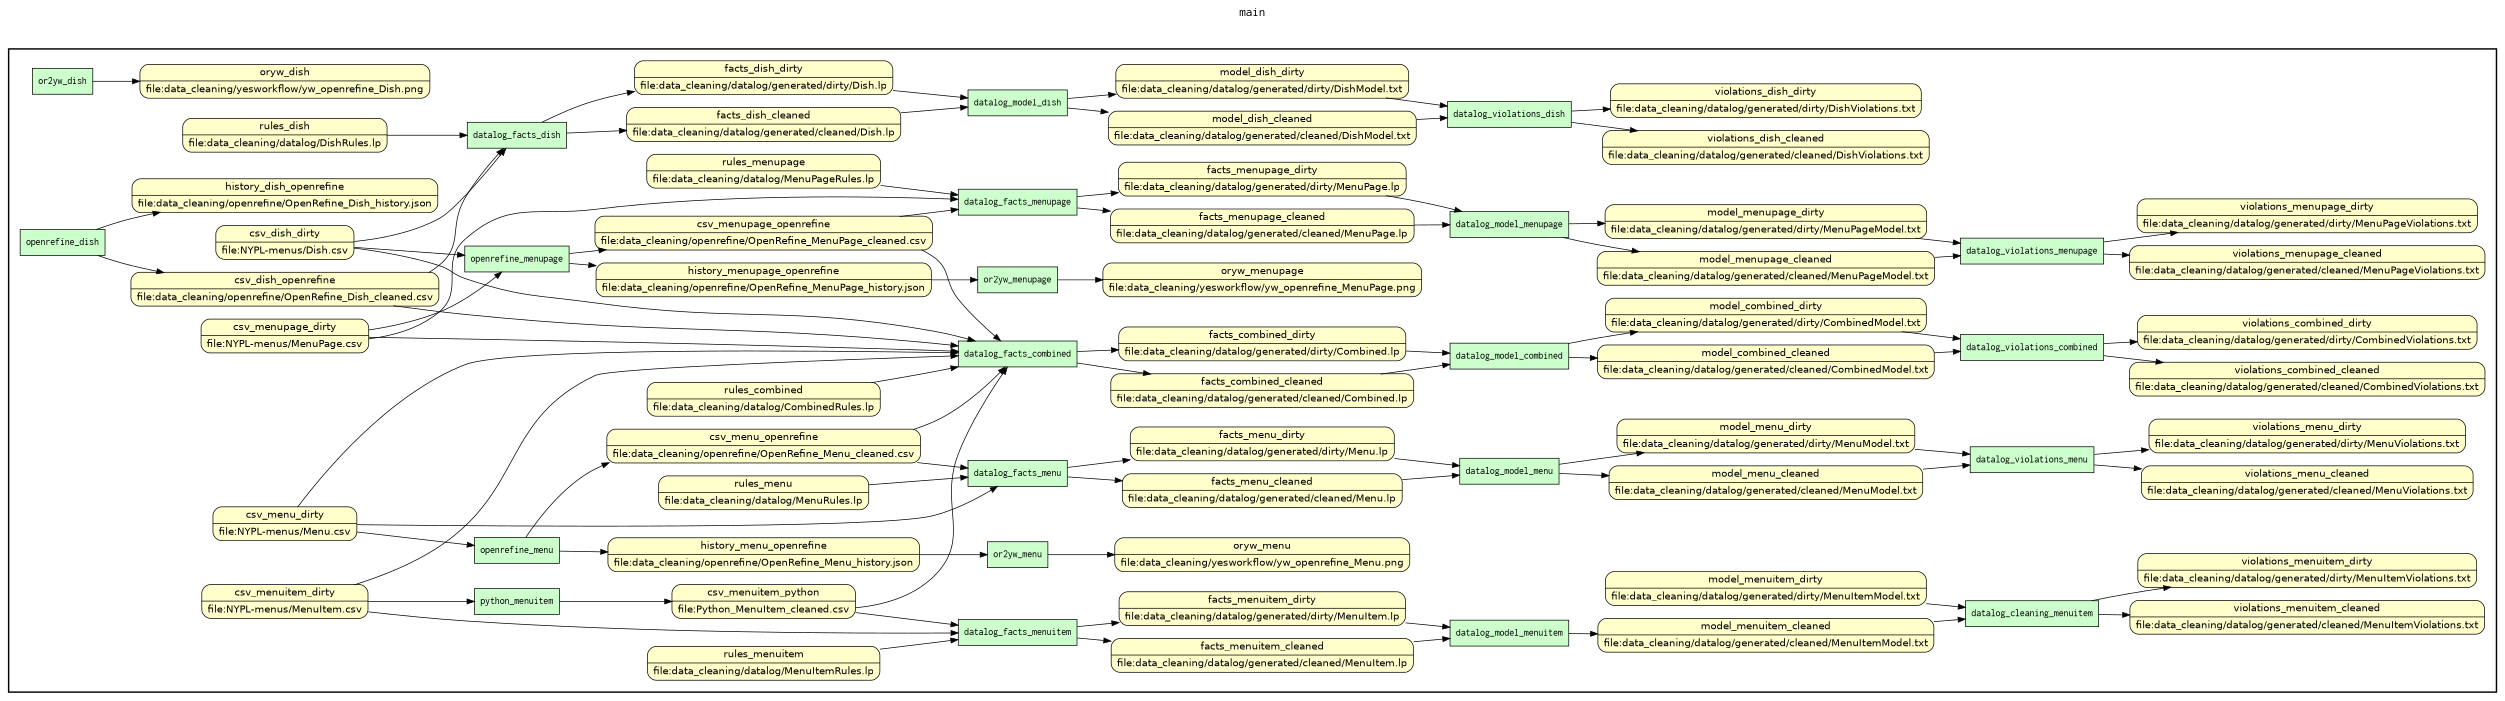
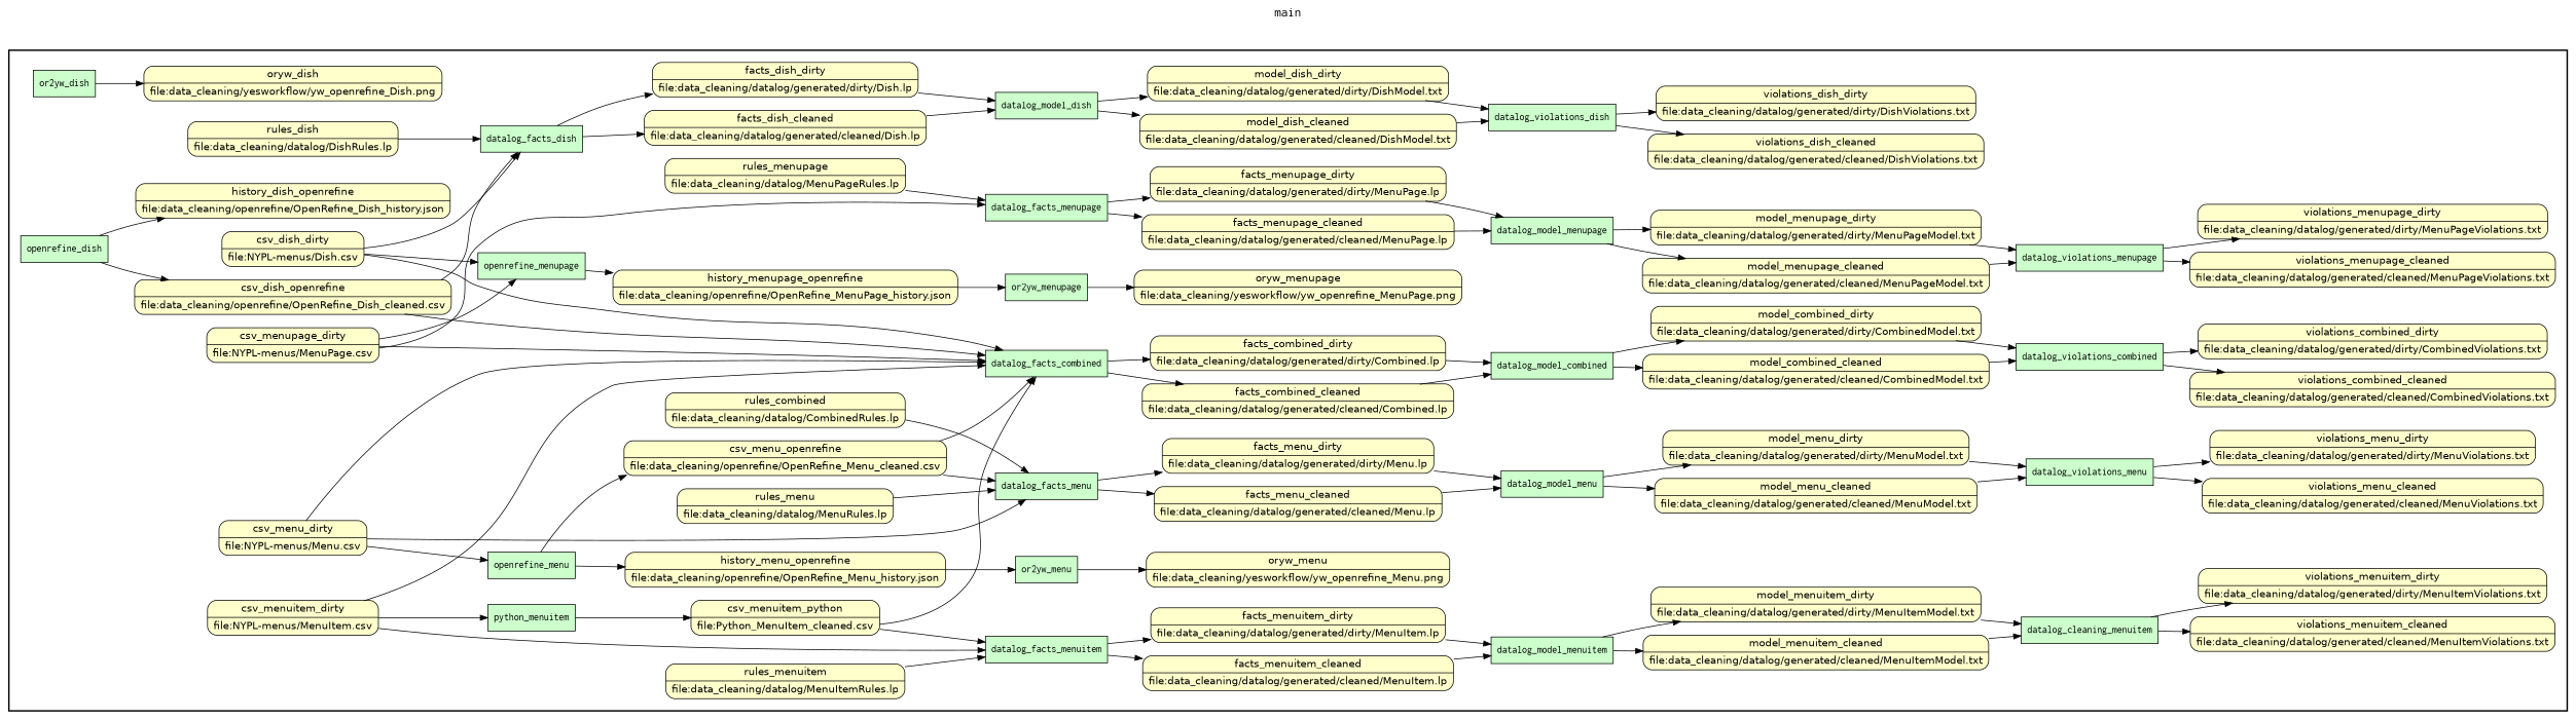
  digraph {
    fontname=Courier
    fontsize=18
    label=main
    labelloc=t
    rankdir=LR
    node [fillcolor="#FFFFCC" fontname=Helvetica peripheries=1 shape=record style="rounded,filled" rankdir=LR]
    openrefine_dish [fillcolor="#CCFFCC" fontname=Courier shape=box style=filled rankdir=""]
    n2 [label="{{<f0> csv_dish_openrefine |<f1> file\:data_cleaning/openrefine/OpenRefine_Dish_cleaned.csv}}"]
    n3 [label="{{<f0> history_dish_openrefine |<f1> file\:data_cleaning/openrefine/OpenRefine_Dish_history.json}}"]
    openrefine_menupage [fillcolor="#CCFFCC" fontname=Courier shape=box style=filled rankdir=""]
-   n5 [label="{{<f0> csv_menupage_openrefine |<f1> file\:data_cleaning/openrefine/OpenRefine_MenuPage_cleaned.csv}}"]
    n6 [label="{{<f0> history_menupage_openrefine |<f1> file\:data_cleaning/openrefine/OpenRefine_MenuPage_history.json}}"]
    openrefine_menu [fillcolor="#CCFFCC" fontname=Courier shape=box style=filled rankdir=""]
    n8 [label="{{<f0> csv_menu_openrefine |<f1> file\:data_cleaning/openrefine/OpenRefine_Menu_cleaned.csv}}"]
    n9 [label="{{<f0> history_menu_openrefine |<f1> file\:data_cleaning/openrefine/OpenRefine_Menu_history.json}}"]
    or2yw_dish [fillcolor="#CCFFCC" fontname=Courier shape=box style=filled rankdir=""]
    n11 [label="{{<f0> oryw_dish |<f1> file\:data_cleaning/yesworkflow/yw_openrefine_Dish.png}}"]
    or2yw_menupage [fillcolor="#CCFFCC" fontname=Courier shape=box style=filled rankdir=""]
    n13 [label="{{<f0> oryw_menupage |<f1> file\:data_cleaning/yesworkflow/yw_openrefine_MenuPage.png}}"]
    or2yw_menu [fillcolor="#CCFFCC" fontname=Courier shape=box style=filled rankdir=""]
    n15 [label="{{<f0> oryw_menu |<f1> file\:data_cleaning/yesworkflow/yw_openrefine_Menu.png}}"]
    python_menuitem [fillcolor="#CCFFCC" fontname=Courier shape=box style=filled rankdir=""]
    n17 [label="{{<f0> csv_menuitem_python |<f1> file\:Python_MenuItem_cleaned.csv}}"]
    datalog_facts_dish [fillcolor="#CCFFCC" fontname=Courier shape=box style=filled rankdir=""]
    n19 [label="{{<f0> facts_dish_cleaned |<f1> file\:data_cleaning/datalog/generated/cleaned/Dish.lp}}"]
    n20 [label="{{<f0> facts_dish_dirty |<f1> file\:data_cleaning/datalog/generated/dirty/Dish.lp}}"]
    datalog_model_dish [fillcolor="#CCFFCC" fontname=Courier shape=box style=filled rankdir=""]
    n22 [label="{{<f0> model_dish_cleaned |<f1> file\:data_cleaning/datalog/generated/cleaned/DishModel.txt}}"]
    n23 [label="{{<f0> model_dish_dirty |<f1> file\:data_cleaning/datalog/generated/dirty/DishModel.txt}}"]
    datalog_violations_dish [fillcolor="#CCFFCC" fontname=Courier shape=box style=filled rankdir=""]
    n25 [label="{{<f0> violations_dish_cleaned |<f1> file\:data_cleaning/datalog/generated/cleaned/DishViolations.txt}}"]
    n26 [label="{{<f0> violations_dish_dirty |<f1> file\:data_cleaning/datalog/generated/dirty/DishViolations.txt}}"]
    datalog_facts_menuitem [fillcolor="#CCFFCC" fontname=Courier shape=box style=filled rankdir=""]
    n28 [label="{{<f0> facts_menuitem_cleaned |<f1> file\:data_cleaning/datalog/generated/cleaned/MenuItem.lp}}"]
    n29 [label="{{<f0> facts_menuitem_dirty |<f1> file\:data_cleaning/datalog/generated/dirty/MenuItem.lp}}"]
    datalog_model_menuitem [fillcolor="#CCFFCC" fontname=Courier shape=box style=filled rankdir=""]
    n31 [label="{{<f0> model_menuitem_cleaned |<f1> file\:data_cleaning/datalog/generated/cleaned/MenuItemModel.txt}}"]
    n32 [label="{{<f0> model_menuitem_dirty |<f1> file\:data_cleaning/datalog/generated/dirty/MenuItemModel.txt}}"]
    n33 [fillcolor="#CCFFCC" fontname=Courier label=datalog_cleaning_menuitem shape=box style=filled rankdir=""]
    n34 [label="{{<f0> violations_menuitem_cleaned |<f1> file\:data_cleaning/datalog/generated/cleaned/MenuItemViolations.txt}}"]
    n35 [label="{{<f0> violations_menuitem_dirty |<f1> file\:data_cleaning/datalog/generated/dirty/MenuItemViolations.txt}}"]
    datalog_facts_menupage [fillcolor="#CCFFCC" fontname=Courier shape=box style=filled rankdir=""]
    n37 [label="{{<f0> facts_menupage_cleaned |<f1> file\:data_cleaning/datalog/generated/cleaned/MenuPage.lp}}"]
    n38 [label="{{<f0> facts_menupage_dirty |<f1> file\:data_cleaning/datalog/generated/dirty/MenuPage.lp}}"]
    datalog_model_menupage [fillcolor="#CCFFCC" fontname=Courier shape=box style=filled rankdir=""]
    n40 [label="{{<f0> model_menupage_cleaned |<f1> file\:data_cleaning/datalog/generated/cleaned/MenuPageModel.txt}}"]
    n41 [label="{{<f0> model_menupage_dirty |<f1> file\:data_cleaning/datalog/generated/dirty/MenuPageModel.txt}}"]
    datalog_violations_menupage [fillcolor="#CCFFCC" fontname=Courier shape=box style=filled rankdir=""]
    n43 [label="{{<f0> violations_menupage_cleaned |<f1> file\:data_cleaning/datalog/generated/cleaned/MenuPageViolations.txt}}"]
    n44 [label="{{<f0> violations_menupage_dirty |<f1> file\:data_cleaning/datalog/generated/dirty/MenuPageViolations.txt}}"]
    datalog_facts_menu [fillcolor="#CCFFCC" fontname=Courier shape=box style=filled rankdir=""]
    n46 [label="{{<f0> facts_menu_cleaned |<f1> file\:data_cleaning/datalog/generated/cleaned/Menu.lp}}"]
    n47 [label="{{<f0> facts_menu_dirty |<f1> file\:data_cleaning/datalog/generated/dirty/Menu.lp}}"]
    datalog_model_menu [fillcolor="#CCFFCC" fontname=Courier shape=box style=filled rankdir=""]
    n49 [label="{{<f0> model_menu_cleaned |<f1> file\:data_cleaning/datalog/generated/cleaned/MenuModel.txt}}"]
    n50 [label="{{<f0> model_menu_dirty |<f1> file\:data_cleaning/datalog/generated/dirty/MenuModel.txt}}"]
    datalog_violations_menu [fillcolor="#CCFFCC" fontname=Courier shape=box style=filled rankdir=""]
    n52 [label="{{<f0> violations_menu_cleaned |<f1> file\:data_cleaning/datalog/generated/cleaned/MenuViolations.txt}}"]
    n53 [label="{{<f0> violations_menu_dirty |<f1> file\:data_cleaning/datalog/generated/dirty/MenuViolations.txt}}"]
    datalog_facts_combined [fillcolor="#CCFFCC" fontname=Courier shape=box style=filled rankdir=""]
    n55 [label="{{<f0> facts_combined_cleaned |<f1> file\:data_cleaning/datalog/generated/cleaned/Combined.lp}}"]
    n56 [label="{{<f0> facts_combined_dirty |<f1> file\:data_cleaning/datalog/generated/dirty/Combined.lp}}"]
    datalog_model_combined [fillcolor="#CCFFCC" fontname=Courier shape=box style=filled rankdir=""]
    n58 [label="{{<f0> model_combined_cleaned |<f1> file\:data_cleaning/datalog/generated/cleaned/CombinedModel.txt}}"]
    n59 [label="{{<f0> model_combined_dirty |<f1> file\:data_cleaning/datalog/generated/dirty/CombinedModel.txt}}"]
    datalog_violations_combined [fillcolor="#CCFFCC" fontname=Courier shape=box style=filled rankdir=""]
    n61 [label="{{<f0> violations_combined_cleaned |<f1> file\:data_cleaning/datalog/generated/cleaned/CombinedViolations.txt}}"]
    n62 [label="{{<f0> violations_combined_dirty |<f1> file\:data_cleaning/datalog/generated/dirty/CombinedViolations.txt}}"]
    n63 [label="{{<f0> csv_dish_dirty |<f1> file\:NYPL-menus/Dish.csv}}"]
    n64 [label="{{<f0> csv_menupage_dirty |<f1> file\:NYPL-menus/MenuPage.csv}}"]
    n65 [label="{{<f0> csv_menu_dirty |<f1> file\:NYPL-menus/Menu.csv}}"]
    n66 [label="{{<f0> csv_menuitem_dirty |<f1> file\:NYPL-menus/MenuItem.csv}}"]
    n67 [label="{{<f0> rules_dish |<f1> file\:data_cleaning/datalog/DishRules.lp}}"]
    n68 [label="{{<f0> rules_menuitem |<f1> file\:data_cleaning/datalog/MenuItemRules.lp}}"]
    n69 [label="{{<f0> rules_menupage |<f1> file\:data_cleaning/datalog/MenuPageRules.lp}}"]
    n70 [label="{{<f0> rules_menu |<f1> file\:data_cleaning/datalog/MenuRules.lp}}"]
    n71 [label="{{<f0> rules_combined |<f1> file\:data_cleaning/datalog/CombinedRules.lp}}"]
    subgraph cluster_1 {
      color=black
      label=""
      penwidth=2
      subgraph cluster_2 {
        color=white
        label=""
        penwidth=2
        openrefine_dish
        n2
        n3
        openrefine_menupage
-       n5
        n6
        openrefine_menu
        n8
        n9
        or2yw_dish
        n11
        or2yw_menupage
        n13
        or2yw_menu
        n15
        python_menuitem
        n17
        datalog_facts_dish
        n19
        n20
        datalog_model_dish
        n22
        n23
        datalog_violations_dish
        n25
        n26
        datalog_facts_menuitem
        n28
        n29
        datalog_model_menuitem
        n31
        n32
        n33
        n34
        n35
        datalog_facts_menupage
        n37
        n38
        datalog_model_menupage
        n40
        n41
        datalog_violations_menupage
        n43
        n44
        datalog_facts_menu
        n46
        n47
        datalog_model_menu
        n49
        n50
        datalog_violations_menu
        n52
        n53
        datalog_facts_combined
        n55
        n56
        datalog_model_combined
        n58
        n59
        datalog_violations_combined
        n61
        n62
        n63
        n64
        n65
        n66
        n67
        n68
        n69
        n70
        n71
      }
    }
    openrefine_dish -> n2
    openrefine_dish -> n3
    n2 -> datalog_facts_dish
    n2 -> datalog_facts_combined
-   openrefine_menupage -> n5
    openrefine_menupage -> n6
-   n5 -> datalog_facts_menupage
-   n5 -> datalog_facts_combined
    n6 -> or2yw_menupage
    openrefine_menu -> n8
    openrefine_menu -> n9
    n8 -> datalog_facts_menu
    n8 -> datalog_facts_combined
    n9 -> or2yw_menu
    or2yw_dish -> n11
    or2yw_menupage -> n13
    or2yw_menu -> n15
    python_menuitem -> n17
    n17 -> datalog_facts_menuitem
    n17 -> datalog_facts_combined
    datalog_facts_dish -> n19
    datalog_facts_dish -> n20
    n19 -> datalog_model_dish
    n20 -> datalog_model_dish
    datalog_model_dish -> n22
    datalog_model_dish -> n23
    n22 -> datalog_violations_dish
    n23 -> datalog_violations_dish
    datalog_violations_dish -> n25
    datalog_violations_dish -> n26
    datalog_facts_menuitem -> n28
    datalog_facts_menuitem -> n29
    n28 -> datalog_model_menuitem
    n29 -> datalog_model_menuitem
    datalog_model_menuitem -> n31
+   datalog_model_menuitem -> n32
    n31 -> n33
    n32 -> n33
    n33 -> n34
    n33 -> n35
    datalog_facts_menupage -> n37
    datalog_facts_menupage -> n38
    n37 -> datalog_model_menupage
    n38 -> datalog_model_menupage
    datalog_model_menupage -> n40
    datalog_model_menupage -> n41
    n40 -> datalog_violations_menupage
    n41 -> datalog_violations_menupage
    datalog_violations_menupage -> n43
    datalog_violations_menupage -> n44
    datalog_facts_menu -> n46
    datalog_facts_menu -> n47
    n46 -> datalog_model_menu
    n47 -> datalog_model_menu
    datalog_model_menu -> n49
    datalog_model_menu -> n50
    n49 -> datalog_violations_menu
    n50 -> datalog_violations_menu
    datalog_violations_menu -> n52
    datalog_violations_menu -> n53
    datalog_facts_combined -> n55
    datalog_facts_combined -> n56
    n55 -> datalog_model_combined
    n56 -> datalog_model_combined
    datalog_model_combined -> n58
    datalog_model_combined -> n59
    n58 -> datalog_violations_combined
    n59 -> datalog_violations_combined
    datalog_violations_combined -> n61
    datalog_violations_combined -> n62
    n63 -> openrefine_menupage
    n63 -> datalog_facts_dish
    n63 -> datalog_facts_combined
    n64 -> openrefine_menupage
    n64 -> datalog_facts_menupage
    n64 -> datalog_facts_combined
    n65 -> openrefine_menu
    n65 -> datalog_facts_menu
    n65 -> datalog_facts_combined
    n66 -> python_menuitem
    n66 -> datalog_facts_menuitem
    n66 -> datalog_facts_combined
    n67 -> datalog_facts_dish
    n68 -> datalog_facts_menuitem
    n69 -> datalog_facts_menupage
    n70 -> datalog_facts_menu
-   n71 -> datalog_facts_combined
+   n71 -> datalog_facts_menu
  }
